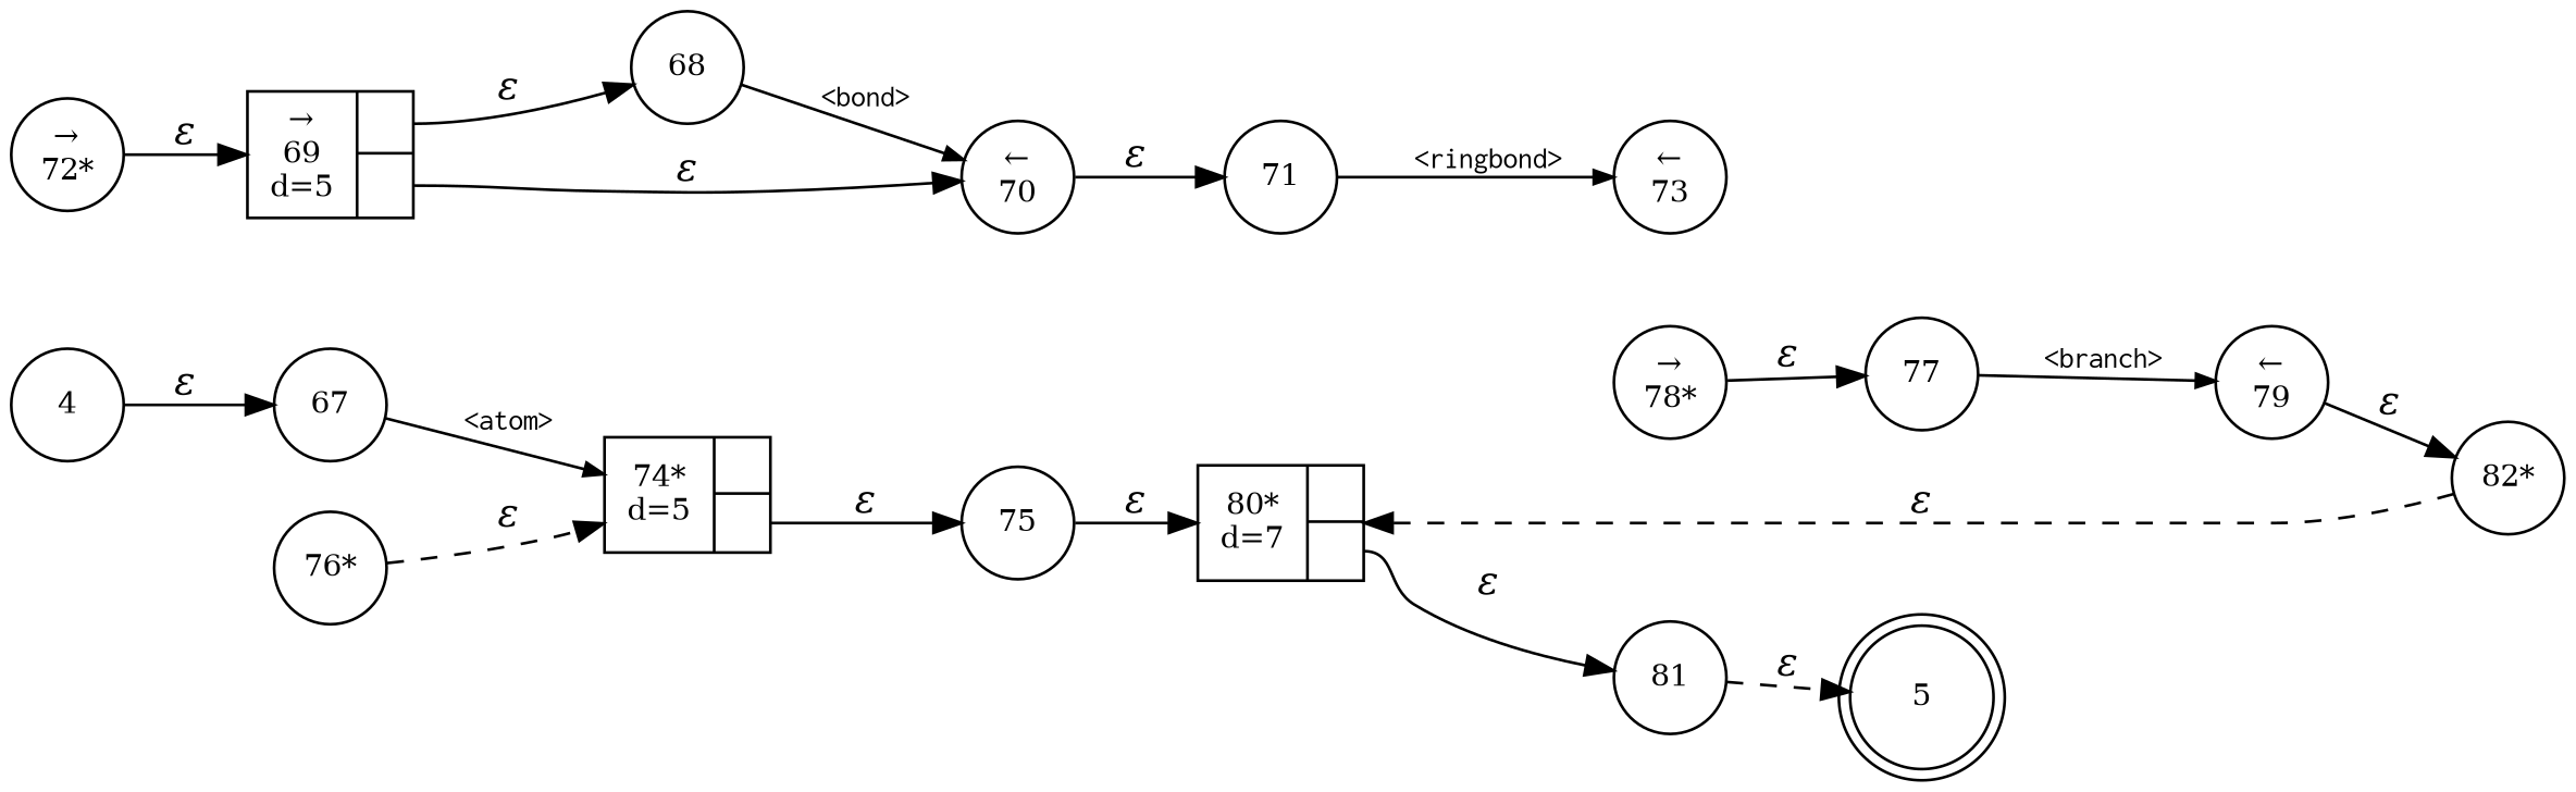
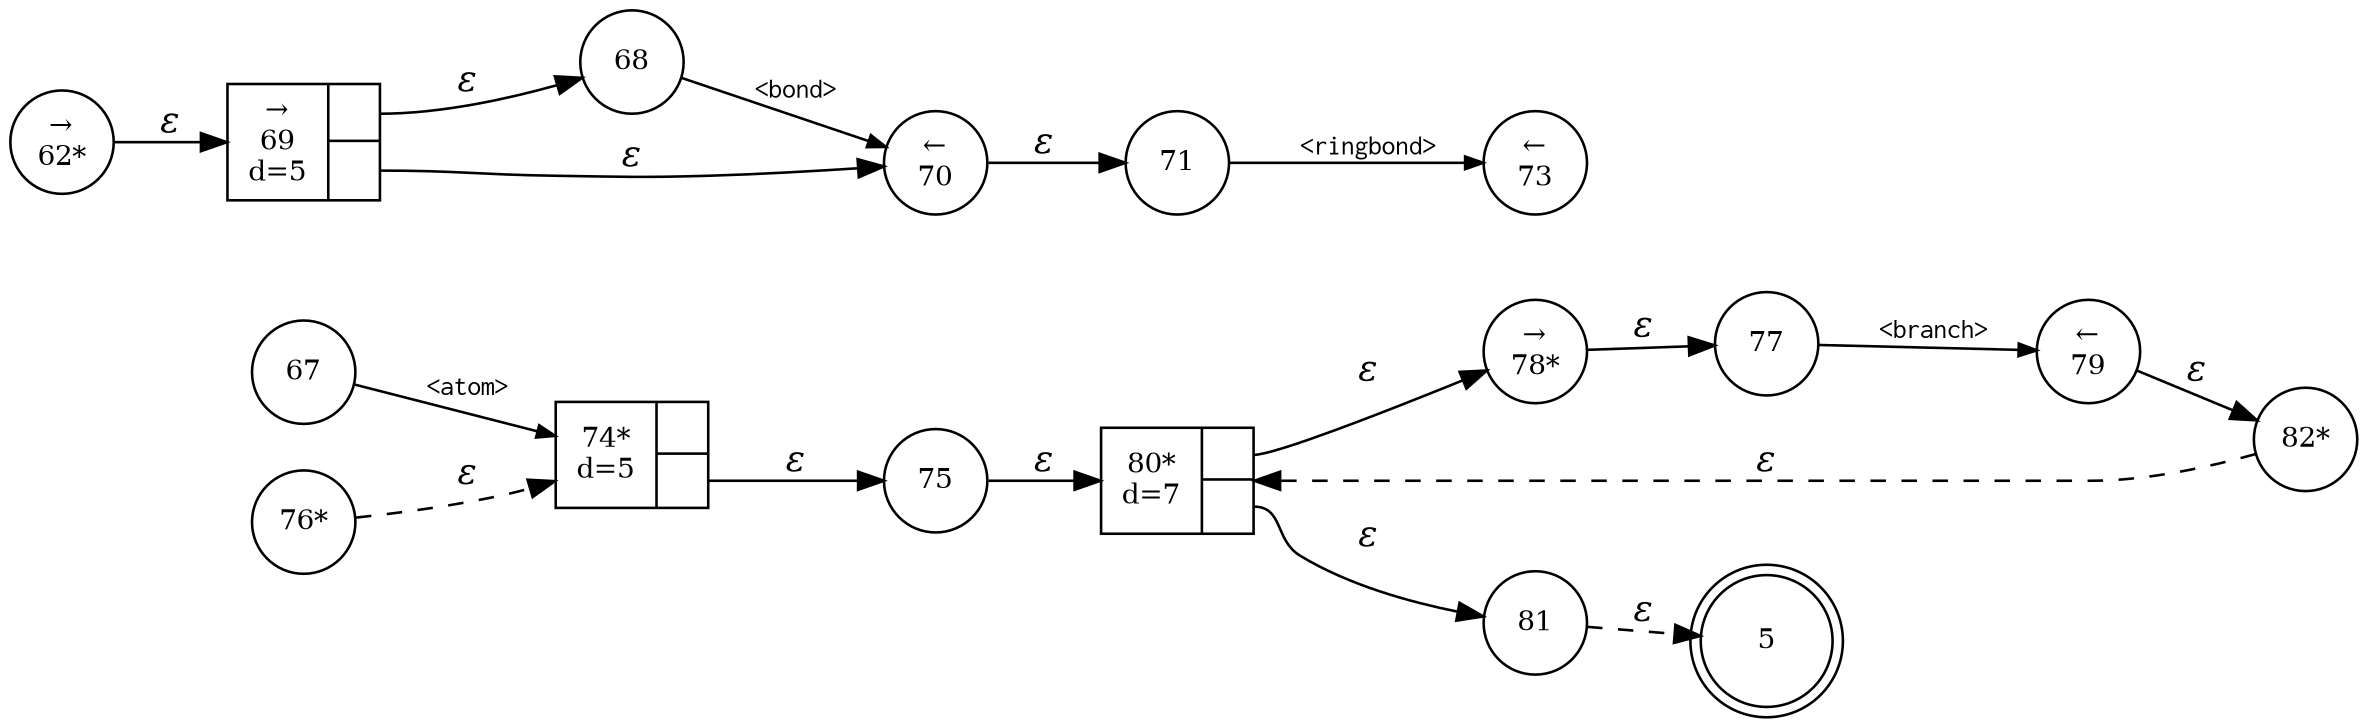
  digraph {
    rankdir=LR
    node [fixedsize=true fontsize=11 shape=circle peripheries=1]
    edge [fontname="Times-Italic"]
    n1 [label=5 shape=doublecircle width=.6 peripheries=""]
    n2 [label=67 width=.55]
    n3 [fixedsize=false label="{74*\nd=5|{<p0>|<p1>}}" shape=record]
    n4 [label=75 width=.55]
-   n5 [label=4 width=.55]
    n6 [label=68 width=.55]
    n7 [label="&larr;\n70" width=.55]
    n8 [label=71 width=.55]
    n9 [fixedsize=false label="{&rarr;\n69\nd=5|{<p0>|<p1>}}" shape=record]
    n10 [label="&larr;\n73" width=.55]
-   n11 [label="&rarr;\n72*" width=.55]
+   n11 [label="&rarr;\n62*" width=.55]
    n12 [label="76*" width=.55]
    n13 [fixedsize=false label="{80*\nd=7|{<p0>|<p1>}}" shape=record]
    n14 [label="&rarr;\n78*" width=.55]
    n15 [label=81 width=.55]
    n16 [label=77 width=.55]
    n17 [label="&larr;\n79" width=.55]
    n18 [label="82*" width=.55]
    n2 -> n3 [arrowhead=normal arrowsize=.7 fontname=Courier fontsize=11 label="<atom>"]
    n3 -> n4 [label="&epsilon;" tailport=p1]
    n4 -> n13 [label="&epsilon;"]
-   n5 -> n2 [label="&epsilon;"]
    n6 -> n7 [arrowhead=normal arrowsize=.7 fontname=Courier fontsize=11 label="<bond>"]
    n7 -> n8 [label="&epsilon;"]
    n8 -> n10 [arrowhead=normal arrowsize=.7 fontname=Courier fontsize=11 label="<ringbond>"]
    n9 -> n6 [label="&epsilon;" tailport=p0]
    n9 -> n7 [label="&epsilon;" tailport=p1]
    n11 -> n9 [label="&epsilon;"]
    n12 -> n3 [label="&epsilon;" style=dashed]
+   n13 -> n14 [label="&epsilon;" tailport=p0]
    n13 -> n15 [label="&epsilon;" tailport=p1]
    n14 -> n16 [label="&epsilon;"]
    n15 -> n1 [label="&epsilon;" style=dashed]
    n16 -> n17 [arrowhead=normal arrowsize=.7 fontname=Courier fontsize=11 label="<branch>"]
    n17 -> n18 [label="&epsilon;"]
    n18 -> n13 [label="&epsilon;" style=dashed]
  }
